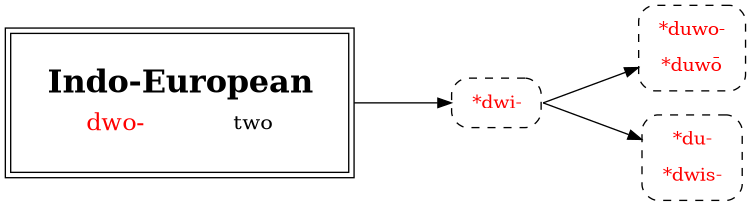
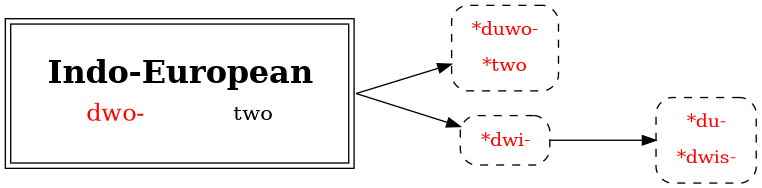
  strict digraph {
    rankdir=LR
    node [shape=box style="dashed,rounded"]
    edge [minlen=2 sametail=1]
    n1 [label=<<table border="0"><tr><td colspan="2"><font point-size="24"><b>Indo-European</b></font></td></tr><tr><td><font point-size="18" color="red">dwo-</font></td><td><font point-size="16">two</font></td></tr></table>> margin=.3 peripheries=2 style=""]
-   n2 [label=<<table border="0" cellpadding="5"> <tr><td><font color="red">*duwo-</font></td></tr> <tr><td><font color="red">*duwō</font></td></tr> </table>>]
+   n2 [label=<<table border="0" cellpadding="5"> <tr><td><font color="red">*duwo-</font></td></tr> <tr><td><font color="red">*two</font></td></tr> </table>>]
    n3 [label=<<table border="0" cellpadding="5"> <tr><td><font color="red">*dwi-</font></td></tr> </table>>]
    n4 [label=<<table border="0" cellpadding="5"> <tr><td><font color="red">*du-</font></td></tr> <tr><td><font color="red">*dwis-</font></td></tr> </table>>]
-   n3 -> n2
+   n1 -> n2
    n1 -> n3
    n3 -> n4
  }
